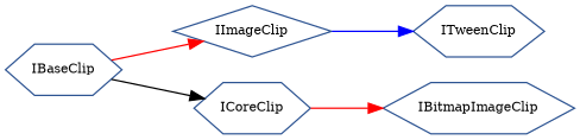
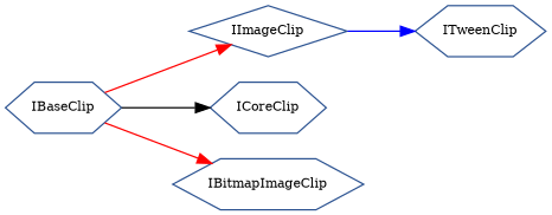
  strict digraph {
    fontname="DejaVu Serif"
    rankdir=LR
    node [color="#2d5492" fontname="DejaVu Serif" fontsize=9 shape=hexagon]
    edge [color=red fontname="DejaVu Serif"]
    n1 [label=ITweenClip]
    n2 [label=IImageClip shape=diamond]
    n3 [label=ICoreClip]
    n4 [label=IBitmapImageClip]
    n5 [label=IBaseClip]
    n2 -> n1 [color=blue]
    n5 -> n2
    n5 -> n3 [color=black]
-   n3 -> n4
+   n5 -> n4
  }
